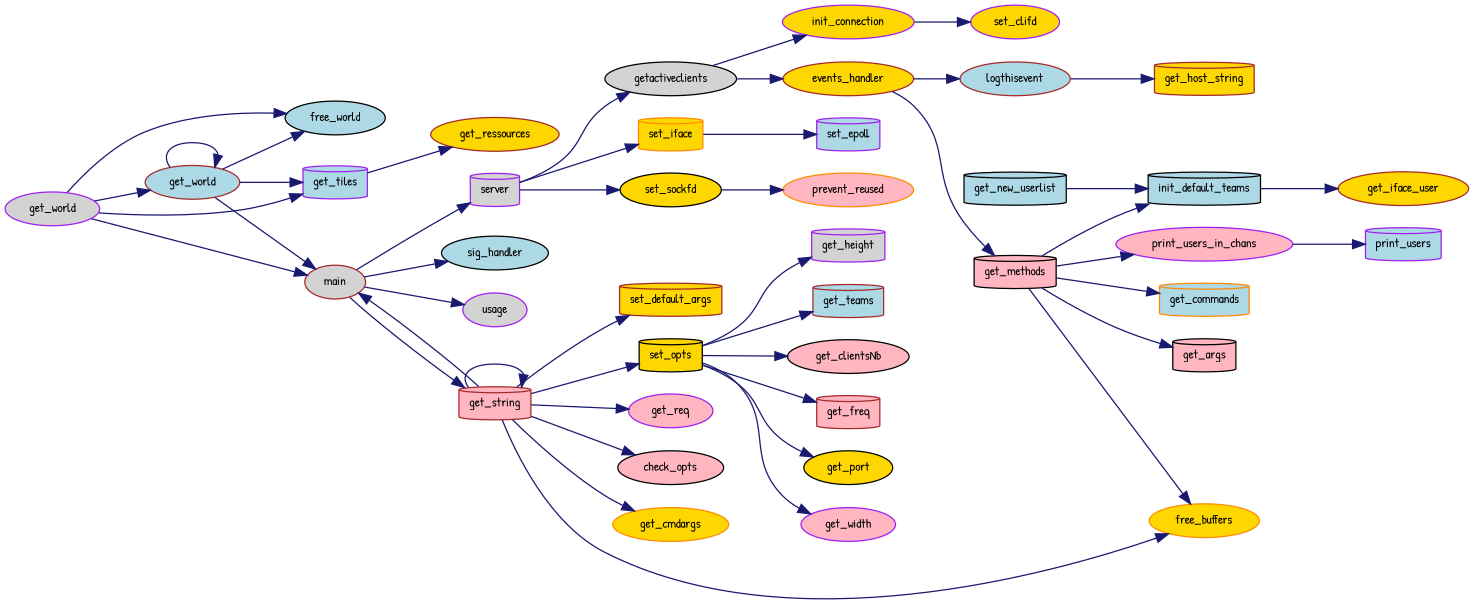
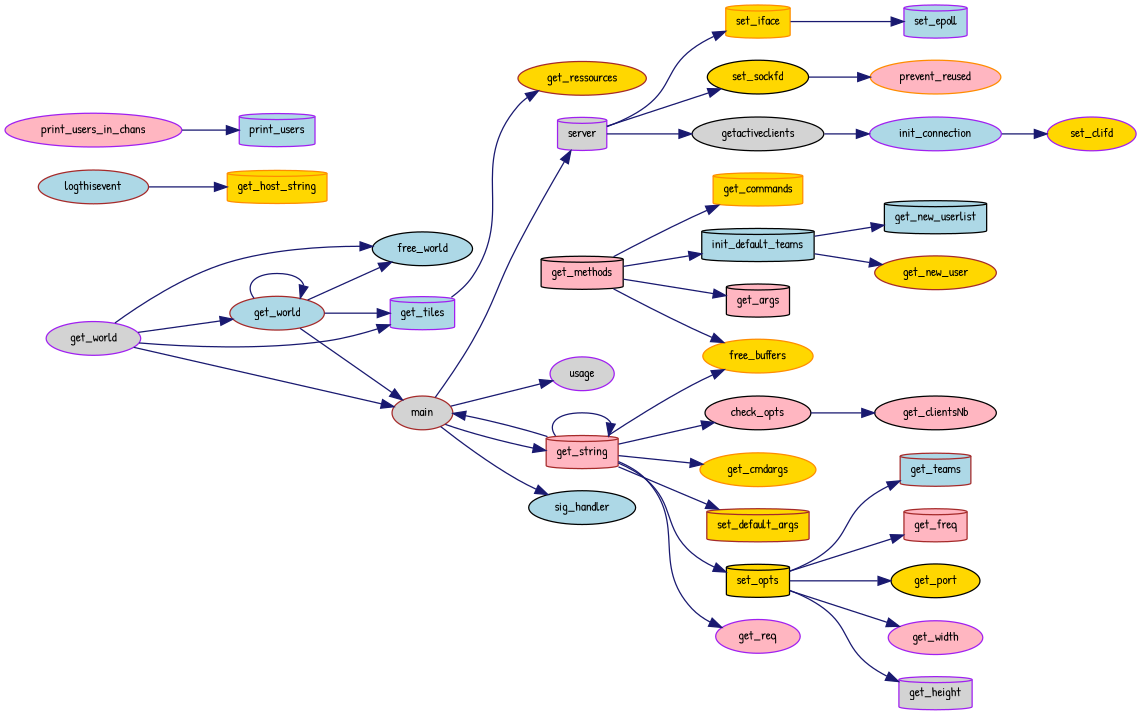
  digraph {
    fontname="Patrick Hand"
    rankdir=LR
    node [color=purple fillcolor=gold fontname="Patrick Hand" fontsize=10 shape=ellipse style=filled]
    edge [color=midnightblue fontname="Patrick Hand" fontsize=10 labelfontname=Helvetica labelfontsize=10 style=solid]
    n1 [fillcolor=lightgrey fontcolor=black height=0.2 label=get_world width=0.4]
    n2 [color=black fillcolor=lightblue height=0.2 label=free_world width=0.4]
    n3 [fillcolor=lightblue height=0.2 label=get_tiles shape=cylinder width=0.4]
    n4 [color=brown fillcolor=lightblue height=0.2 label=get_world width=0.4]
    n5 [color=brown fillcolor=lightgrey height=0.2 label=main width=0.4]
    n6 [color=brown height=0.2 label=get_ressources width=0.4]
    n7 [color=brown fillcolor=lightpink height=0.2 label=get_string shape=cylinder width=0.4]
    n8 [color=black fillcolor=lightblue height=0.2 label=sig_handler width=0.4]
    n9 [fillcolor=lightgrey height=0.2 label=server shape=cylinder width=0.4]
    n10 [fillcolor=lightgrey height=0.2 label=usage width=0.4]
    n11 [color=brown height=0.2 label=set_default_args shape=cylinder width=0.4]
    n12 [color=black height=0.2 label=set_opts shape=cylinder width=0.4]
    n13 [fillcolor=lightpink height=0.2 label=get_req width=0.4]
    n14 [color=black fillcolor=lightpink height=0.2 label=check_opts width=0.4]
    n15 [color=darkorange height=0.2 label=get_cmdargs width=0.4]
    n16 [color=darkorange height=0.2 label=free_buffers width=0.4]
    n17 [color=darkorange height=0.2 label=set_iface shape=cylinder width=0.4]
    n18 [color=black height=0.2 label=set_sockfd width=0.4]
    n19 [color=black fillcolor=lightgrey height=0.2 label=getactiveclients width=0.4]
    n20 [color=black height=0.2 label=get_port width=0.4]
    n21 [fillcolor=lightpink height=0.2 label=get_width width=0.4]
    n22 [fillcolor=lightgrey height=0.2 label=get_height shape=cylinder width=0.4]
    n23 [color=brown fillcolor=lightblue height=0.2 label=get_teams shape=cylinder width=0.4]
    n24 [color=black fillcolor=lightpink height=0.2 label=get_clientsNb width=0.4]
    n25 [color=brown fillcolor=lightpink height=0.2 label=get_freq shape=cylinder width=0.4]
    n26 [fillcolor=lightblue height=0.2 label=set_epoll shape=cylinder width=0.4]
    n27 [color=darkorange fillcolor=lightpink height=0.2 label=prevent_reused width=0.4]
-   n28 [height=0.2 label=init_connection width=0.4]
-   n29 [color=brown height=0.2 label=events_handler width=0.4]
+   n28 [fillcolor=lightblue height=0.2 label=init_connection width=0.4]
    n30 [height=0.2 label=set_clifd width=0.4]
    n31 [color=brown fillcolor=lightblue height=0.2 label=logthisevent width=0.4]
    n32 [color=black fillcolor=lightpink height=0.2 label=get_methods shape=cylinder width=0.4]
-   n33 [color=brown height=0.2 label=get_host_string shape=cylinder width=0.4]
-   n34 [color=darkorange fillcolor=lightblue height=0.2 label=get_commands shape=cylinder width=0.4]
+   n33 [color=darkorange height=0.2 label=get_host_string shape=cylinder width=0.4]
+   n34 [color=darkorange height=0.2 label=get_commands shape=cylinder width=0.4]
    n35 [color=black fillcolor=lightblue height=0.2 label=init_default_teams shape=cylinder width=0.4]
    n36 [color=black fillcolor=lightpink height=0.2 label=get_args shape=cylinder width=0.4]
    n37 [fillcolor=lightpink height=0.2 label=print_users_in_chans width=0.4]
-   n38 [color=brown height=0.2 label=get_iface_user width=0.4]
+   n38 [color=brown height=0.2 label=get_new_user width=0.4]
    n39 [color=black fillcolor=lightblue height=0.2 label=get_new_userlist shape=cylinder width=0.4]
    n40 [fillcolor=lightblue height=0.2 label=print_users shape=cylinder width=0.4]
    n1 -> n2
    n1 -> n3
    n1 -> n4
    n1 -> n5
    n3 -> n6
    n4 -> n2
    n4 -> n3
    n4 -> n4
    n4 -> n5
    n5 -> n7
    n5 -> n8
    n5 -> n9
    n5 -> n10
    n7 -> n5
    n7 -> n7
    n7 -> n11
    n7 -> n12
    n7 -> n13
    n7 -> n14
    n7 -> n15
    n7 -> n16
    n9 -> n17
    n9 -> n18
    n9 -> n19
    n12 -> n20
    n12 -> n21
    n12 -> n22
    n12 -> n23
-   n12 -> n24
+   n14 -> n24
    n12 -> n25
    n17 -> n26
    n18 -> n27
    n19 -> n28
-   n19 -> n29
    n28 -> n30
-   n29 -> n31
-   n29 -> n32
    n31 -> n33
    n32 -> n16
    n32 -> n34
    n32 -> n35
    n32 -> n36
-   n32 -> n37
    n35 -> n38
-   n39 -> n35
+   n35 -> n39
    n37 -> n40
  }
